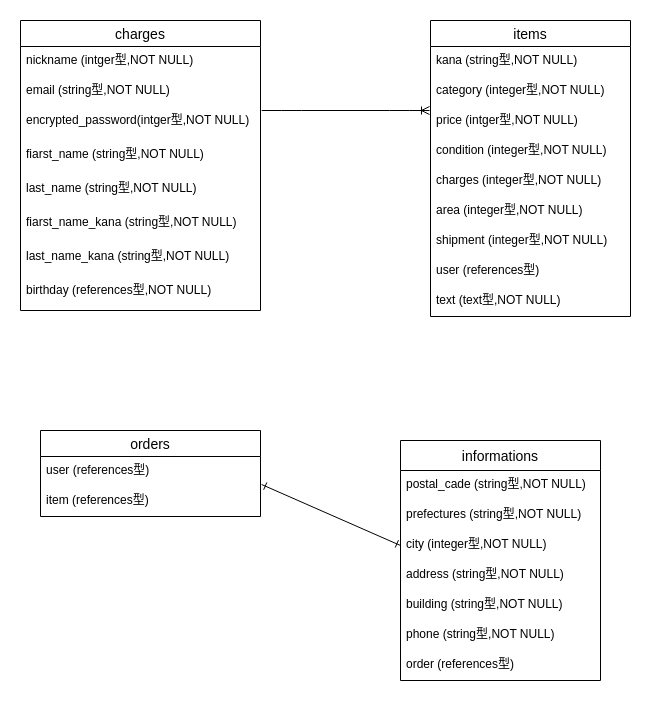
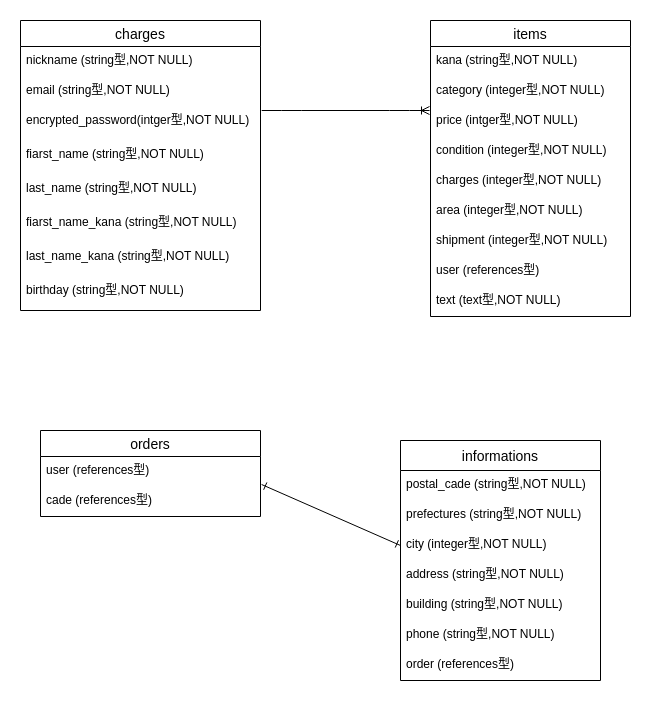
  <mxCell id="0" />
  <mxCell id="1" parent="0" />
  <mxCell id="2" value="charges" style="swimlane;fontStyle=0;childLayout=stackLayout;horizontal=1;startSize=26;horizontalStack=0;resizeParent=1;resizeParentMax=0;resizeLast=0;collapsible=1;marginBottom=0;align=center;fontSize=14;" vertex="1" parent="1"><mxGeometry x="20" y="20" width="240" height="290" as="geometry" /></mxCell>
- <mxCell id="3" value="nickname (intger型,NOT NULL)" style="text;strokeColor=none;fillColor=none;spacingLeft=4;spacingRight=4;overflow=hidden;rotatable=0;points=[[0,0.5],[1,0.5]];portConstraint=eastwest;fontSize=12;" vertex="1" parent="2"><mxGeometry y="26" width="240" height="30" as="geometry" /></mxCell>
+ <mxCell id="3" value="nickname (string型,NOT NULL)" style="text;strokeColor=none;fillColor=none;spacingLeft=4;spacingRight=4;overflow=hidden;rotatable=0;points=[[0,0.5],[1,0.5]];portConstraint=eastwest;fontSize=12;" vertex="1" parent="2"><mxGeometry y="26" width="240" height="30" as="geometry" /></mxCell>
  <mxCell id="4" value="email (string型,NOT NULL)" style="text;strokeColor=none;fillColor=none;spacingLeft=4;spacingRight=4;overflow=hidden;rotatable=0;points=[[0,0.5],[1,0.5]];portConstraint=eastwest;fontSize=12;" vertex="1" parent="2"><mxGeometry y="56" width="240" height="30" as="geometry" /></mxCell>
  <mxCell id="5" value="encrypted_password(intger型,NOT NULL)" style="text;strokeColor=none;fillColor=none;spacingLeft=4;spacingRight=4;overflow=hidden;rotatable=0;points=[[0,0.5],[1,0.5]];portConstraint=eastwest;fontSize=12;" vertex="1" parent="2"><mxGeometry y="86" width="240" height="34" as="geometry" /></mxCell>
  <mxCell id="6" value="fiarst_name (string型,NOT NULL)" style="text;strokeColor=none;fillColor=none;spacingLeft=4;spacingRight=4;overflow=hidden;rotatable=0;points=[[0,0.5],[1,0.5]];portConstraint=eastwest;fontSize=12;" vertex="1" parent="2"><mxGeometry y="120" width="240" height="34" as="geometry" /></mxCell>
  <mxCell id="7" value="last_name (string型,NOT NULL)" style="text;strokeColor=none;fillColor=none;spacingLeft=4;spacingRight=4;overflow=hidden;rotatable=0;points=[[0,0.5],[1,0.5]];portConstraint=eastwest;fontSize=12;" vertex="1" parent="2"><mxGeometry y="154" width="240" height="34" as="geometry" /></mxCell>
  <mxCell id="8" value="fiarst_name_kana (string型,NOT NULL)" style="text;strokeColor=none;fillColor=none;spacingLeft=4;spacingRight=4;overflow=hidden;rotatable=0;points=[[0,0.5],[1,0.5]];portConstraint=eastwest;fontSize=12;" vertex="1" parent="2"><mxGeometry y="188" width="240" height="34" as="geometry" /></mxCell>
  <mxCell id="9" value="last_name_kana (string型,NOT NULL)" style="text;strokeColor=none;fillColor=none;spacingLeft=4;spacingRight=4;overflow=hidden;rotatable=0;points=[[0,0.5],[1,0.5]];portConstraint=eastwest;fontSize=12;" vertex="1" parent="2"><mxGeometry y="222" width="240" height="34" as="geometry" /></mxCell>
- <mxCell id="10" value="birthday (references型,NOT NULL)" style="text;strokeColor=none;fillColor=none;spacingLeft=4;spacingRight=4;overflow=hidden;rotatable=0;points=[[0,0.5],[1,0.5]];portConstraint=eastwest;fontSize=12;" vertex="1" parent="2"><mxGeometry y="256" width="240" height="34" as="geometry" /></mxCell>
+ <mxCell id="10" value="birthday (string型,NOT NULL)" style="text;strokeColor=none;fillColor=none;spacingLeft=4;spacingRight=4;overflow=hidden;rotatable=0;points=[[0,0.5],[1,0.5]];portConstraint=eastwest;fontSize=12;" vertex="1" parent="2"><mxGeometry y="256" width="240" height="34" as="geometry" /></mxCell>
  <mxCell id="11" value="items" style="swimlane;fontStyle=0;childLayout=stackLayout;horizontal=1;startSize=26;horizontalStack=0;resizeParent=1;resizeParentMax=0;resizeLast=0;collapsible=1;marginBottom=0;align=center;fontSize=14;" vertex="1" parent="1"><mxGeometry x="430" y="20" width="200" height="296" as="geometry" /></mxCell>
  <mxCell id="12" value="kana (string型,NOT NULL)" style="text;strokeColor=none;fillColor=none;spacingLeft=4;spacingRight=4;overflow=hidden;rotatable=0;points=[[0,0.5],[1,0.5]];portConstraint=eastwest;fontSize=12;" vertex="1" parent="11"><mxGeometry y="26" width="200" height="30" as="geometry" /></mxCell>
  <mxCell id="13" value="category (integer型,NOT NULL)" style="text;strokeColor=none;fillColor=none;spacingLeft=4;spacingRight=4;overflow=hidden;rotatable=0;points=[[0,0.5],[1,0.5]];portConstraint=eastwest;fontSize=12;" vertex="1" parent="11"><mxGeometry y="56" width="200" height="30" as="geometry" /></mxCell>
  <mxCell id="14" value="price (intger型,NOT NULL)" style="text;strokeColor=none;fillColor=none;spacingLeft=4;spacingRight=4;overflow=hidden;rotatable=0;points=[[0,0.5],[1,0.5]];portConstraint=eastwest;fontSize=12;" vertex="1" parent="11"><mxGeometry y="86" width="200" height="30" as="geometry" /></mxCell>
  <mxCell id="15" value="condition (integer型,NOT NULL)" style="text;strokeColor=none;fillColor=none;spacingLeft=4;spacingRight=4;overflow=hidden;rotatable=0;points=[[0,0.5],[1,0.5]];portConstraint=eastwest;fontSize=12;" vertex="1" parent="11"><mxGeometry y="116" width="200" height="30" as="geometry" /></mxCell>
  <mxCell id="16" value="charges (integer型,NOT NULL)" style="text;strokeColor=none;fillColor=none;spacingLeft=4;spacingRight=4;overflow=hidden;rotatable=0;points=[[0,0.5],[1,0.5]];portConstraint=eastwest;fontSize=12;" vertex="1" parent="11"><mxGeometry y="146" width="200" height="30" as="geometry" /></mxCell>
  <mxCell id="17" value="area (integer型,NOT NULL)" style="text;strokeColor=none;fillColor=none;spacingLeft=4;spacingRight=4;overflow=hidden;rotatable=0;points=[[0,0.5],[1,0.5]];portConstraint=eastwest;fontSize=12;" vertex="1" parent="11"><mxGeometry y="176" width="200" height="30" as="geometry" /></mxCell>
  <mxCell id="18" value="shipment (integer型,NOT NULL)" style="text;strokeColor=none;fillColor=none;spacingLeft=4;spacingRight=4;overflow=hidden;rotatable=0;points=[[0,0.5],[1,0.5]];portConstraint=eastwest;fontSize=12;" vertex="1" parent="11"><mxGeometry y="206" width="200" height="30" as="geometry" /></mxCell>
  <mxCell id="19" value="user (references型)" style="text;strokeColor=none;fillColor=none;spacingLeft=4;spacingRight=4;overflow=hidden;rotatable=0;points=[[0,0.5],[1,0.5]];portConstraint=eastwest;fontSize=12;" vertex="1" parent="11"><mxGeometry y="236" width="200" height="30" as="geometry" /></mxCell>
  <mxCell id="20" value="text (text型,NOT NULL)" style="text;strokeColor=none;fillColor=none;spacingLeft=4;spacingRight=4;overflow=hidden;rotatable=0;points=[[0,0.5],[1,0.5]];portConstraint=eastwest;fontSize=12;" vertex="1" parent="11"><mxGeometry y="266" width="200" height="30" as="geometry" /></mxCell>
  <mxCell id="21" value="orders" style="swimlane;fontStyle=0;childLayout=stackLayout;horizontal=1;startSize=26;horizontalStack=0;resizeParent=1;resizeParentMax=0;resizeLast=0;collapsible=1;marginBottom=0;align=center;fontSize=14;" vertex="1" parent="1"><mxGeometry x="40" y="430" width="220" height="86" as="geometry" /></mxCell>
  <mxCell id="22" value="user (references型)" style="text;strokeColor=none;fillColor=none;spacingLeft=4;spacingRight=4;overflow=hidden;rotatable=0;points=[[0,0.5],[1,0.5]];portConstraint=eastwest;fontSize=12;" vertex="1" parent="21"><mxGeometry y="26" width="220" height="30" as="geometry" /></mxCell>
- <mxCell id="23" value="item (references型)" style="text;strokeColor=none;fillColor=none;spacingLeft=4;spacingRight=4;overflow=hidden;rotatable=0;points=[[0,0.5],[1,0.5]];portConstraint=eastwest;fontSize=12;" vertex="1" parent="21"><mxGeometry y="56" width="220" height="30" as="geometry" /></mxCell>
+ <mxCell id="23" value="cade (references型)" style="text;strokeColor=none;fillColor=none;spacingLeft=4;spacingRight=4;overflow=hidden;rotatable=0;points=[[0,0.5],[1,0.5]];portConstraint=eastwest;fontSize=12;" vertex="1" parent="21"><mxGeometry y="56" width="220" height="30" as="geometry" /></mxCell>
  <mxCell id="24" value="informations" style="swimlane;fontStyle=0;childLayout=stackLayout;horizontal=1;startSize=30;horizontalStack=0;resizeParent=1;resizeParentMax=0;resizeLast=0;collapsible=1;marginBottom=0;align=center;fontSize=14;" vertex="1" parent="1"><mxGeometry x="400" y="440" width="200" height="240" as="geometry" /></mxCell>
  <mxCell id="25" value="postal_cade (string型,NOT NULL)" style="text;strokeColor=none;fillColor=none;spacingLeft=4;spacingRight=4;overflow=hidden;rotatable=0;points=[[0,0.5],[1,0.5]];portConstraint=eastwest;fontSize=12;" vertex="1" parent="24"><mxGeometry y="30" width="200" height="30" as="geometry" /></mxCell>
  <mxCell id="26" value="prefectures (string型,NOT NULL)" style="text;strokeColor=none;fillColor=none;spacingLeft=4;spacingRight=4;overflow=hidden;rotatable=0;points=[[0,0.5],[1,0.5]];portConstraint=eastwest;fontSize=12;" vertex="1" parent="24"><mxGeometry y="60" width="200" height="30" as="geometry" /></mxCell>
  <mxCell id="27" value="city (integer型,NOT NULL)" style="text;strokeColor=none;fillColor=none;spacingLeft=4;spacingRight=4;overflow=hidden;rotatable=0;points=[[0,0.5],[1,0.5]];portConstraint=eastwest;fontSize=12;" vertex="1" parent="24"><mxGeometry y="90" width="200" height="30" as="geometry" /></mxCell>
  <mxCell id="28" value="address (string型,NOT NULL)" style="text;strokeColor=none;fillColor=none;spacingLeft=4;spacingRight=4;overflow=hidden;rotatable=0;points=[[0,0.5],[1,0.5]];portConstraint=eastwest;fontSize=12;" vertex="1" parent="24"><mxGeometry y="120" width="200" height="30" as="geometry" /></mxCell>
  <mxCell id="29" value="building (string型,NOT NULL)" style="text;strokeColor=none;fillColor=none;spacingLeft=4;spacingRight=4;overflow=hidden;rotatable=0;points=[[0,0.5],[1,0.5]];portConstraint=eastwest;fontSize=12;" vertex="1" parent="24"><mxGeometry y="150" width="200" height="30" as="geometry" /></mxCell>
  <mxCell id="30" value="phone (string型,NOT NULL)" style="text;strokeColor=none;fillColor=none;spacingLeft=4;spacingRight=4;overflow=hidden;rotatable=0;points=[[0,0.5],[1,0.5]];portConstraint=eastwest;fontSize=12;" vertex="1" parent="24"><mxGeometry y="180" width="200" height="30" as="geometry" /></mxCell>
  <mxCell id="31" value="order (references型)" style="text;strokeColor=none;fillColor=none;spacingLeft=4;spacingRight=4;overflow=hidden;rotatable=0;points=[[0,0.5],[1,0.5]];portConstraint=eastwest;fontSize=12;" vertex="1" parent="24"><mxGeometry y="210" width="200" height="30" as="geometry" /></mxCell>
  <mxCell id="32" value="" style="edgeStyle=entityRelationEdgeStyle;fontSize=12;html=1;endArrow=ERoneToMany;exitX=1.005;exitY=0.118;exitDx=0;exitDy=0;exitPerimeter=0;" edge="1" parent="1" source="5"><mxGeometry width="100" height="100" relative="1" as="geometry"><mxPoint x="210" y="199" as="sourcePoint" /><mxPoint x="429" y="110" as="targetPoint" /></mxGeometry></mxCell>
  <mxCell id="33" value="" style="fontSize=12;html=1;endArrow=ERone;endFill=1;startArrow=ERone;startFill=0;entryX=0;entryY=0.5;entryDx=0;entryDy=0;exitX=1.005;exitY=0.933;exitDx=0;exitDy=0;exitPerimeter=0;" edge="1" parent="1" source="22" target="27"><mxGeometry width="100" height="100" relative="1" as="geometry"><mxPoint x="169.9" y="440" as="sourcePoint" /><mxPoint x="440" y="269" as="targetPoint" /><Array as="points" /></mxGeometry></mxCell>
